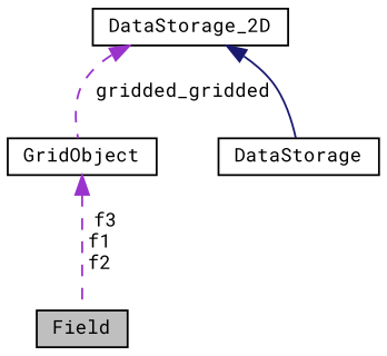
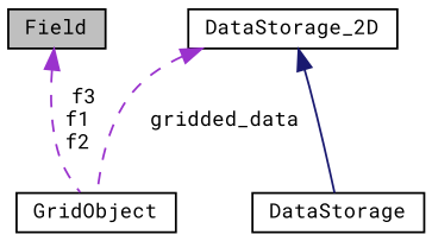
  digraph {
    fontname="Roboto Mono"
    node [color=black fillcolor=white fontname="Roboto Mono" fontsize=10 shape=record style=filled]
    edge [color=darkorchid3 dir=back fontname="Roboto Mono" fontsize=10 labelfontname=Helvetica labelfontsize=10 style=dashed]
    n1 [fillcolor=grey75 fontcolor=black height=0.2 label=Field width=0.4]
    n2 [height=0.2 label=GridObject width=0.4]
    n3 [height=0.2 label=DataStorage_2D width=0.4]
    n4 [height=0.2 label=DataStorage width=0.4]
-   n2 -> n1 [label=" f3\nf1\nf2"]
-   n3 -> n2 [label=" gridded_gridded"]
+   n1 -> n2 [label=" f3\nf1\nf2"]
+   n3 -> n2 [label=" gridded_data"]
    n3 -> n4 [color=midnightblue style=solid]
  }
